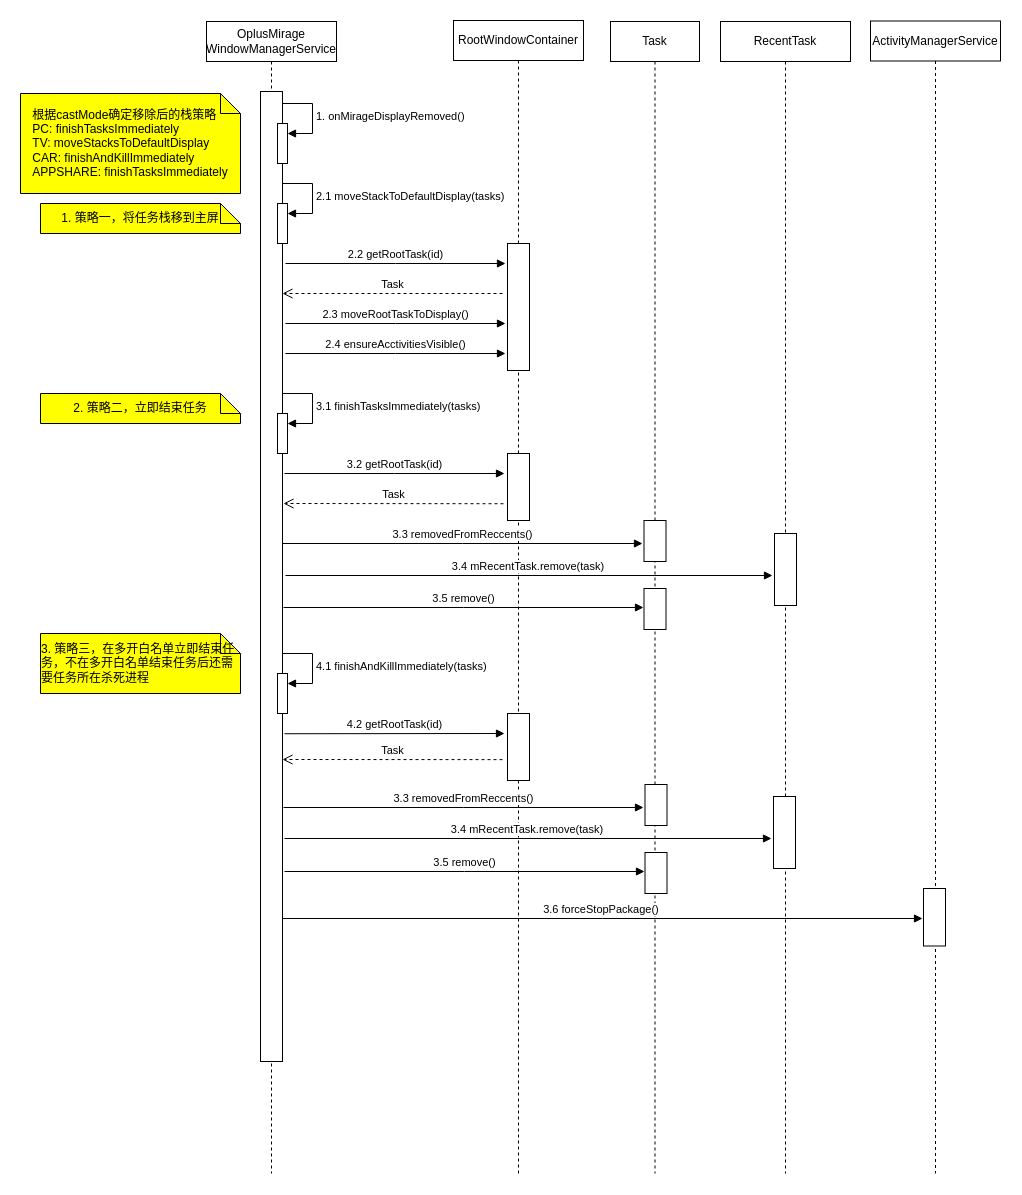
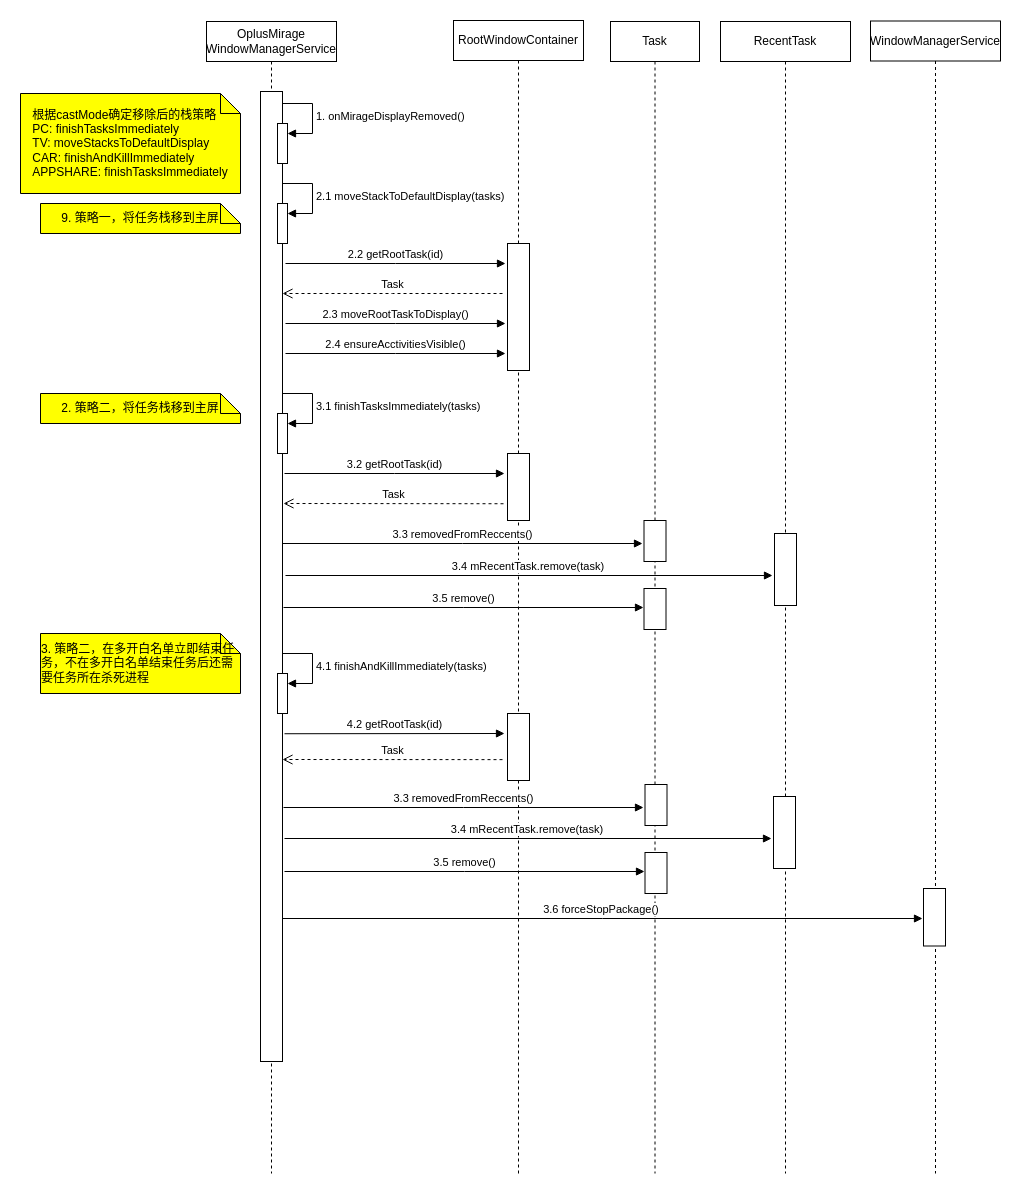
  <mxCell id="0" />
  <mxCell id="1" parent="0" />
  <mxCell id="2" value="OplusMirage&lt;br&gt;WindowManagerService" style="shape=umlLifeline;perimeter=lifelinePerimeter;whiteSpace=wrap;html=1;container=0;dropTarget=0;collapsible=0;recursiveResize=0;outlineConnect=0;portConstraint=eastwest;newEdgeStyle={&quot;edgeStyle&quot;:&quot;elbowEdgeStyle&quot;,&quot;elbow&quot;:&quot;vertical&quot;,&quot;curved&quot;:0,&quot;rounded&quot;:0};" vertex="1" parent="1"><mxGeometry x="206" y="21" width="130" height="1152" as="geometry" /></mxCell>
  <mxCell id="3" value="" style="html=1;points=[];perimeter=orthogonalPerimeter;outlineConnect=0;targetShapes=umlLifeline;portConstraint=eastwest;newEdgeStyle={&quot;edgeStyle&quot;:&quot;elbowEdgeStyle&quot;,&quot;elbow&quot;:&quot;vertical&quot;,&quot;curved&quot;:0,&quot;rounded&quot;:0};" vertex="1" parent="2"><mxGeometry x="54" y="70" width="22" height="970" as="geometry" /></mxCell>
  <mxCell id="4" value="" style="html=1;points=[];perimeter=orthogonalPerimeter;outlineConnect=0;targetShapes=umlLifeline;portConstraint=eastwest;newEdgeStyle={&quot;edgeStyle&quot;:&quot;elbowEdgeStyle&quot;,&quot;elbow&quot;:&quot;vertical&quot;,&quot;curved&quot;:0,&quot;rounded&quot;:0};" vertex="1" parent="2"><mxGeometry x="71" y="102" width="10" height="40" as="geometry" /></mxCell>
  <mxCell id="5" value="1. onMirageDisplayRemoved()" style="html=1;align=left;spacingLeft=2;endArrow=block;rounded=0;edgeStyle=orthogonalEdgeStyle;curved=0;rounded=0;" edge="1" parent="2" target="4"><mxGeometry relative="1" as="geometry"><mxPoint x="76" y="82" as="sourcePoint" /><Array as="points"><mxPoint x="106" y="112" /></Array></mxGeometry></mxCell>
  <mxCell id="6" value="" style="html=1;points=[];perimeter=orthogonalPerimeter;outlineConnect=0;targetShapes=umlLifeline;portConstraint=eastwest;newEdgeStyle={&quot;edgeStyle&quot;:&quot;elbowEdgeStyle&quot;,&quot;elbow&quot;:&quot;vertical&quot;,&quot;curved&quot;:0,&quot;rounded&quot;:0};" vertex="1" parent="2"><mxGeometry x="71" y="182" width="10" height="40" as="geometry" /></mxCell>
  <mxCell id="7" value="2.1 moveStackToDefaultDisplay(tasks)" style="html=1;align=left;spacingLeft=2;endArrow=block;rounded=0;edgeStyle=orthogonalEdgeStyle;curved=0;rounded=0;" edge="1" target="6" parent="2"><mxGeometry relative="1" as="geometry"><mxPoint x="76" y="162" as="sourcePoint" /><Array as="points"><mxPoint x="106" y="192" /></Array></mxGeometry></mxCell>
  <mxCell id="8" value="" style="html=1;points=[];perimeter=orthogonalPerimeter;outlineConnect=0;targetShapes=umlLifeline;portConstraint=eastwest;newEdgeStyle={&quot;edgeStyle&quot;:&quot;elbowEdgeStyle&quot;,&quot;elbow&quot;:&quot;vertical&quot;,&quot;curved&quot;:0,&quot;rounded&quot;:0};" vertex="1" parent="2"><mxGeometry x="71" y="392" width="10" height="40" as="geometry" /></mxCell>
  <mxCell id="9" value="3.1 finishTasksImmediately(tasks)" style="html=1;align=left;spacingLeft=2;endArrow=block;rounded=0;edgeStyle=orthogonalEdgeStyle;curved=0;rounded=0;" edge="1" target="8" parent="2"><mxGeometry relative="1" as="geometry"><mxPoint x="76" y="372" as="sourcePoint" /><Array as="points"><mxPoint x="106" y="402" /></Array></mxGeometry></mxCell>
  <mxCell id="10" value="" style="html=1;points=[];perimeter=orthogonalPerimeter;outlineConnect=0;targetShapes=umlLifeline;portConstraint=eastwest;newEdgeStyle={&quot;edgeStyle&quot;:&quot;elbowEdgeStyle&quot;,&quot;elbow&quot;:&quot;vertical&quot;,&quot;curved&quot;:0,&quot;rounded&quot;:0};" vertex="1" parent="2"><mxGeometry x="71" y="652" width="10" height="40" as="geometry" /></mxCell>
  <mxCell id="11" value="4.1 finishAndKillImmediately(tasks)" style="html=1;align=left;spacingLeft=2;endArrow=block;rounded=0;edgeStyle=orthogonalEdgeStyle;curved=0;rounded=0;" edge="1" target="10" parent="2"><mxGeometry relative="1" as="geometry"><mxPoint x="76" y="632" as="sourcePoint" /><Array as="points"><mxPoint x="106" y="662" /></Array></mxGeometry></mxCell>
  <mxCell id="12" value="RootWindowContainer" style="shape=umlLifeline;perimeter=lifelinePerimeter;whiteSpace=wrap;html=1;container=0;dropTarget=0;collapsible=0;recursiveResize=0;outlineConnect=0;portConstraint=eastwest;newEdgeStyle={&quot;edgeStyle&quot;:&quot;elbowEdgeStyle&quot;,&quot;elbow&quot;:&quot;vertical&quot;,&quot;curved&quot;:0,&quot;rounded&quot;:0};" vertex="1" parent="1"><mxGeometry x="453" y="20" width="130" height="1153" as="geometry" /></mxCell>
  <mxCell id="13" value="" style="html=1;points=[];perimeter=orthogonalPerimeter;outlineConnect=0;targetShapes=umlLifeline;portConstraint=eastwest;newEdgeStyle={&quot;edgeStyle&quot;:&quot;elbowEdgeStyle&quot;,&quot;elbow&quot;:&quot;vertical&quot;,&quot;curved&quot;:0,&quot;rounded&quot;:0};" vertex="1" parent="12"><mxGeometry x="54" y="223" width="22" height="127" as="geometry" /></mxCell>
  <mxCell id="14" value="" style="html=1;points=[];perimeter=orthogonalPerimeter;outlineConnect=0;targetShapes=umlLifeline;portConstraint=eastwest;newEdgeStyle={&quot;edgeStyle&quot;:&quot;elbowEdgeStyle&quot;,&quot;elbow&quot;:&quot;vertical&quot;,&quot;curved&quot;:0,&quot;rounded&quot;:0};" vertex="1" parent="12"><mxGeometry x="54" y="433" width="22" height="67" as="geometry" /></mxCell>
  <mxCell id="15" value="" style="html=1;points=[];perimeter=orthogonalPerimeter;outlineConnect=0;targetShapes=umlLifeline;portConstraint=eastwest;newEdgeStyle={&quot;edgeStyle&quot;:&quot;elbowEdgeStyle&quot;,&quot;elbow&quot;:&quot;vertical&quot;,&quot;curved&quot;:0,&quot;rounded&quot;:0};" vertex="1" parent="12"><mxGeometry x="54" y="693" width="22" height="67" as="geometry" /></mxCell>
  <mxCell id="16" value="Task" style="shape=umlLifeline;perimeter=lifelinePerimeter;whiteSpace=wrap;html=1;container=0;dropTarget=0;collapsible=0;recursiveResize=0;outlineConnect=0;portConstraint=eastwest;newEdgeStyle={&quot;edgeStyle&quot;:&quot;elbowEdgeStyle&quot;,&quot;elbow&quot;:&quot;vertical&quot;,&quot;curved&quot;:0,&quot;rounded&quot;:0};" vertex="1" parent="1"><mxGeometry x="610" y="21" width="89" height="1152" as="geometry" /></mxCell>
  <mxCell id="17" value="" style="html=1;points=[];perimeter=orthogonalPerimeter;outlineConnect=0;targetShapes=umlLifeline;portConstraint=eastwest;newEdgeStyle={&quot;edgeStyle&quot;:&quot;elbowEdgeStyle&quot;,&quot;elbow&quot;:&quot;vertical&quot;,&quot;curved&quot;:0,&quot;rounded&quot;:0};" vertex="1" parent="16"><mxGeometry x="33.5" y="499" width="22" height="41" as="geometry" /></mxCell>
  <mxCell id="18" value="" style="html=1;points=[];perimeter=orthogonalPerimeter;outlineConnect=0;targetShapes=umlLifeline;portConstraint=eastwest;newEdgeStyle={&quot;edgeStyle&quot;:&quot;elbowEdgeStyle&quot;,&quot;elbow&quot;:&quot;vertical&quot;,&quot;curved&quot;:0,&quot;rounded&quot;:0};" vertex="1" parent="16"><mxGeometry x="33.5" y="567" width="22" height="41" as="geometry" /></mxCell>
  <mxCell id="19" value="" style="html=1;points=[];perimeter=orthogonalPerimeter;outlineConnect=0;targetShapes=umlLifeline;portConstraint=eastwest;newEdgeStyle={&quot;edgeStyle&quot;:&quot;elbowEdgeStyle&quot;,&quot;elbow&quot;:&quot;vertical&quot;,&quot;curved&quot;:0,&quot;rounded&quot;:0};" vertex="1" parent="16"><mxGeometry x="34.5" y="763" width="22" height="41" as="geometry" /></mxCell>
  <mxCell id="20" value="" style="html=1;points=[];perimeter=orthogonalPerimeter;outlineConnect=0;targetShapes=umlLifeline;portConstraint=eastwest;newEdgeStyle={&quot;edgeStyle&quot;:&quot;elbowEdgeStyle&quot;,&quot;elbow&quot;:&quot;vertical&quot;,&quot;curved&quot;:0,&quot;rounded&quot;:0};" vertex="1" parent="16"><mxGeometry x="34.5" y="831" width="22" height="41" as="geometry" /></mxCell>
  <mxCell id="21" value="RecentTask" style="shape=umlLifeline;perimeter=lifelinePerimeter;whiteSpace=wrap;html=1;container=0;dropTarget=0;collapsible=0;recursiveResize=0;outlineConnect=0;portConstraint=eastwest;newEdgeStyle={&quot;edgeStyle&quot;:&quot;elbowEdgeStyle&quot;,&quot;elbow&quot;:&quot;vertical&quot;,&quot;curved&quot;:0,&quot;rounded&quot;:0};" vertex="1" parent="1"><mxGeometry x="720" y="21" width="130" height="1152" as="geometry" /></mxCell>
  <mxCell id="22" value="" style="html=1;points=[];perimeter=orthogonalPerimeter;outlineConnect=0;targetShapes=umlLifeline;portConstraint=eastwest;newEdgeStyle={&quot;edgeStyle&quot;:&quot;elbowEdgeStyle&quot;,&quot;elbow&quot;:&quot;vertical&quot;,&quot;curved&quot;:0,&quot;rounded&quot;:0};" vertex="1" parent="21"><mxGeometry x="54" y="512" width="22" height="72" as="geometry" /></mxCell>
  <mxCell id="23" value="" style="html=1;points=[];perimeter=orthogonalPerimeter;outlineConnect=0;targetShapes=umlLifeline;portConstraint=eastwest;newEdgeStyle={&quot;edgeStyle&quot;:&quot;elbowEdgeStyle&quot;,&quot;elbow&quot;:&quot;vertical&quot;,&quot;curved&quot;:0,&quot;rounded&quot;:0};" vertex="1" parent="21"><mxGeometry x="53" y="775" width="22" height="72" as="geometry" /></mxCell>
  <mxCell id="24" value="&lt;div style=&quot;text-align: left;&quot;&gt;根据castMode确定移除后的栈策略&lt;/div&gt;&lt;div style=&quot;text-align: left;&quot;&gt;PC: finishTasksImmediately&lt;/div&gt;&lt;div style=&quot;text-align: left;&quot;&gt;TV: moveStacksToDefaultDisplay&lt;/div&gt;&lt;div style=&quot;text-align: left;&quot;&gt;CAR: finishAndKillImmediately&lt;/div&gt;&lt;div style=&quot;text-align: left;&quot;&gt;APPSHARE: finishTasksImmediately&lt;br&gt;&lt;/div&gt;" style="shape=note;size=20;whiteSpace=wrap;html=1;fillColor=#FFFF00;" vertex="1" parent="1"><mxGeometry x="20" y="93" width="220" height="100" as="geometry" /></mxCell>
- <mxCell id="25" value="&lt;div style=&quot;text-align: left;&quot;&gt;1. 策略一，将任务栈移到主屏&lt;/div&gt;" style="shape=note;size=20;whiteSpace=wrap;html=1;fillColor=#FFFF00;" vertex="1" parent="1"><mxGeometry x="40" y="203" width="200" height="30" as="geometry" /></mxCell>
+ <mxCell id="25" value="&lt;div style=&quot;text-align: left;&quot;&gt;9. 策略一，将任务栈移到主屏&lt;/div&gt;" style="shape=note;size=20;whiteSpace=wrap;html=1;fillColor=#FFFF00;" vertex="1" parent="1"><mxGeometry x="40" y="203" width="200" height="30" as="geometry" /></mxCell>
  <mxCell id="26" value="2.2 getRootTask(id)" style="html=1;verticalAlign=bottom;endArrow=block;edgeStyle=elbowEdgeStyle;elbow=vertical;curved=0;rounded=0;" edge="1" parent="1"><mxGeometry width="80" relative="1" as="geometry"><mxPoint x="285" y="263" as="sourcePoint" /><mxPoint x="505" y="263" as="targetPoint" /></mxGeometry></mxCell>
  <mxCell id="27" value="Task" style="html=1;verticalAlign=bottom;endArrow=open;dashed=1;endSize=8;edgeStyle=elbowEdgeStyle;elbow=vertical;curved=0;rounded=0;" edge="1" parent="1"><mxGeometry relative="1" as="geometry"><mxPoint x="502" y="293" as="sourcePoint" /><mxPoint x="282" y="293" as="targetPoint" /></mxGeometry></mxCell>
  <mxCell id="28" value="2.3 moveRootTaskToDisplay()" style="html=1;verticalAlign=bottom;endArrow=block;edgeStyle=elbowEdgeStyle;elbow=vertical;curved=0;rounded=0;" edge="1" parent="1"><mxGeometry width="80" relative="1" as="geometry"><mxPoint x="285" y="323" as="sourcePoint" /><mxPoint x="505" y="323" as="targetPoint" /></mxGeometry></mxCell>
  <mxCell id="29" value="2.4 ensureAcctivitiesVisible()" style="html=1;verticalAlign=bottom;endArrow=block;edgeStyle=elbowEdgeStyle;elbow=vertical;curved=0;rounded=0;" edge="1" parent="1"><mxGeometry width="80" relative="1" as="geometry"><mxPoint x="285" y="353" as="sourcePoint" /><mxPoint x="505" y="353" as="targetPoint" /></mxGeometry></mxCell>
- <mxCell id="30" value="&lt;div style=&quot;text-align: left;&quot;&gt;2. 策略二，立即结束任务&lt;/div&gt;" style="shape=note;size=20;whiteSpace=wrap;html=1;fillColor=#FFFF00;" vertex="1" parent="1"><mxGeometry x="40" y="393" width="200" height="30" as="geometry" /></mxCell>
+ <mxCell id="30" value="&lt;div style=&quot;text-align: left;&quot;&gt;2. 策略二，将任务栈移到主屏&lt;/div&gt;" style="shape=note;size=20;whiteSpace=wrap;html=1;fillColor=#FFFF00;" vertex="1" parent="1"><mxGeometry x="40" y="393" width="200" height="30" as="geometry" /></mxCell>
  <mxCell id="31" value="3.2 getRootTask(id)" style="html=1;verticalAlign=bottom;endArrow=block;edgeStyle=elbowEdgeStyle;elbow=vertical;curved=0;rounded=0;" edge="1" parent="1"><mxGeometry width="80" relative="1" as="geometry"><mxPoint x="284" y="473" as="sourcePoint" /><mxPoint x="504" y="473" as="targetPoint" /></mxGeometry></mxCell>
  <mxCell id="32" value="Task" style="html=1;verticalAlign=bottom;endArrow=open;dashed=1;endSize=8;edgeStyle=elbowEdgeStyle;elbow=vertical;curved=0;rounded=0;" edge="1" parent="1"><mxGeometry relative="1" as="geometry"><mxPoint x="503" y="503.24" as="sourcePoint" /><mxPoint x="283" y="503.24" as="targetPoint" /></mxGeometry></mxCell>
  <mxCell id="33" value="3.3 removedFromReccents()" style="html=1;verticalAlign=bottom;endArrow=block;edgeStyle=elbowEdgeStyle;elbow=vertical;curved=0;rounded=0;" edge="1" parent="1"><mxGeometry width="80" relative="1" as="geometry"><mxPoint x="282" y="543" as="sourcePoint" /><mxPoint x="642" y="543" as="targetPoint" /></mxGeometry></mxCell>
  <mxCell id="34" value="3.4 mRecentTask.remove(task)&amp;nbsp;" style="html=1;verticalAlign=bottom;endArrow=block;edgeStyle=elbowEdgeStyle;elbow=vertical;curved=0;rounded=0;" edge="1" parent="1"><mxGeometry width="80" relative="1" as="geometry"><mxPoint x="285" y="575" as="sourcePoint" /><mxPoint x="772" y="575" as="targetPoint" /></mxGeometry></mxCell>
  <mxCell id="35" value="3.5 remove()" style="html=1;verticalAlign=bottom;endArrow=block;edgeStyle=elbowEdgeStyle;elbow=vertical;curved=0;rounded=0;" edge="1" parent="1"><mxGeometry width="80" relative="1" as="geometry"><mxPoint x="283" y="607" as="sourcePoint" /><mxPoint x="643" y="607" as="targetPoint" /></mxGeometry></mxCell>
- <mxCell id="36" value="&lt;div style=&quot;text-align: left;&quot;&gt;3. 策略三，在多开白名单立即结束任务，不在多开白名单结束任务后还需要任务所在杀死进程&lt;/div&gt;" style="shape=note;size=20;whiteSpace=wrap;html=1;fillColor=#FFFF00;" vertex="1" parent="1"><mxGeometry x="40" y="633" width="200" height="60" as="geometry" /></mxCell>
+ <mxCell id="36" value="&lt;div style=&quot;text-align: left;&quot;&gt;3. 策略二，在多开白名单立即结束任务，不在多开白名单结束任务后还需要任务所在杀死进程&lt;/div&gt;" style="shape=note;size=20;whiteSpace=wrap;html=1;fillColor=#FFFF00;" vertex="1" parent="1"><mxGeometry x="40" y="633" width="200" height="60" as="geometry" /></mxCell>
  <mxCell id="37" value="4.2 getRootTask(id)" style="html=1;verticalAlign=bottom;endArrow=block;edgeStyle=elbowEdgeStyle;elbow=vertical;curved=0;rounded=0;" edge="1" parent="1"><mxGeometry width="80" relative="1" as="geometry"><mxPoint x="284" y="733.24" as="sourcePoint" /><mxPoint x="504" y="733.24" as="targetPoint" /></mxGeometry></mxCell>
  <mxCell id="38" value="Task" style="html=1;verticalAlign=bottom;endArrow=open;dashed=1;endSize=8;edgeStyle=elbowEdgeStyle;elbow=vertical;curved=0;rounded=0;" edge="1" parent="1"><mxGeometry relative="1" as="geometry"><mxPoint x="502" y="759.14" as="sourcePoint" /><mxPoint x="282" y="759.14" as="targetPoint" /></mxGeometry></mxCell>
  <mxCell id="39" value="3.3 removedFromReccents()" style="html=1;verticalAlign=bottom;endArrow=block;edgeStyle=elbowEdgeStyle;elbow=vertical;curved=0;rounded=0;" edge="1" parent="1"><mxGeometry width="80" relative="1" as="geometry"><mxPoint x="283" y="807" as="sourcePoint" /><mxPoint x="643" y="807" as="targetPoint" /></mxGeometry></mxCell>
  <mxCell id="40" value="3.5 remove()" style="html=1;verticalAlign=bottom;endArrow=block;edgeStyle=elbowEdgeStyle;elbow=vertical;curved=0;rounded=0;" edge="1" parent="1"><mxGeometry width="80" relative="1" as="geometry"><mxPoint x="284" y="871" as="sourcePoint" /><mxPoint x="644" y="871" as="targetPoint" /></mxGeometry></mxCell>
  <mxCell id="41" value="3.4 mRecentTask.remove(task)&amp;nbsp;" style="html=1;verticalAlign=bottom;endArrow=block;edgeStyle=elbowEdgeStyle;elbow=vertical;curved=0;rounded=0;" edge="1" parent="1"><mxGeometry width="80" relative="1" as="geometry"><mxPoint x="284" y="838" as="sourcePoint" /><mxPoint x="771" y="838" as="targetPoint" /></mxGeometry></mxCell>
- <mxCell id="42" value="ActivityManagerService" style="shape=umlLifeline;perimeter=lifelinePerimeter;whiteSpace=wrap;html=1;container=0;dropTarget=0;collapsible=0;recursiveResize=0;outlineConnect=0;portConstraint=eastwest;newEdgeStyle={&quot;edgeStyle&quot;:&quot;elbowEdgeStyle&quot;,&quot;elbow&quot;:&quot;vertical&quot;,&quot;curved&quot;:0,&quot;rounded&quot;:0};" vertex="1" parent="1"><mxGeometry x="870" y="20.5" width="130" height="1152.5" as="geometry" /></mxCell>
+ <mxCell id="42" value="WindowManagerService" style="shape=umlLifeline;perimeter=lifelinePerimeter;whiteSpace=wrap;html=1;container=0;dropTarget=0;collapsible=0;recursiveResize=0;outlineConnect=0;portConstraint=eastwest;newEdgeStyle={&quot;edgeStyle&quot;:&quot;elbowEdgeStyle&quot;,&quot;elbow&quot;:&quot;vertical&quot;,&quot;curved&quot;:0,&quot;rounded&quot;:0};" vertex="1" parent="1"><mxGeometry x="870" y="20.5" width="130" height="1152.5" as="geometry" /></mxCell>
  <mxCell id="43" value="" style="html=1;points=[];perimeter=orthogonalPerimeter;outlineConnect=0;targetShapes=umlLifeline;portConstraint=eastwest;newEdgeStyle={&quot;edgeStyle&quot;:&quot;elbowEdgeStyle&quot;,&quot;elbow&quot;:&quot;vertical&quot;,&quot;curved&quot;:0,&quot;rounded&quot;:0};" vertex="1" parent="42"><mxGeometry x="53" y="867.5" width="22" height="57.5" as="geometry" /></mxCell>
  <mxCell id="44" value="3.6 forceStopPackage()&amp;nbsp;" style="html=1;verticalAlign=bottom;endArrow=block;edgeStyle=elbowEdgeStyle;elbow=vertical;curved=0;rounded=0;" edge="1" parent="1"><mxGeometry width="80" relative="1" as="geometry"><mxPoint x="282" y="918" as="sourcePoint" /><mxPoint x="922" y="918" as="targetPoint" /></mxGeometry></mxCell>
